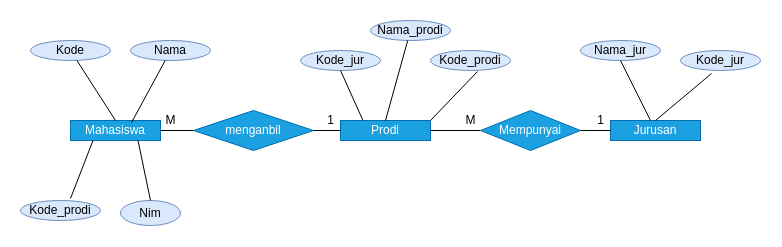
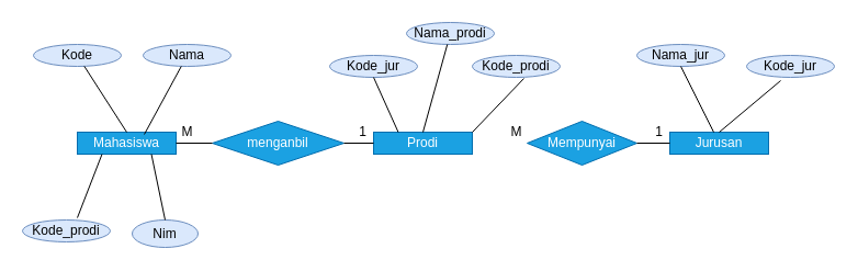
  <mxCell id="0" />
  <mxCell id="1" parent="0" />
  <mxCell id="2" value="Mahasiswa" style="rounded=0;whiteSpace=wrap;html=1;fillColor=#1ba1e2;strokeColor=#006EAF;fontColor=#ffffff;" parent="1" vertex="1"><mxGeometry x="70" y="120" width="90" height="20" as="geometry" /></mxCell>
  <mxCell id="3" value="Prodi" style="rounded=0;whiteSpace=wrap;html=1;fillColor=#1ba1e2;strokeColor=#006EAF;fontColor=#ffffff;" parent="1" vertex="1"><mxGeometry x="340" y="120" width="90" height="20" as="geometry" /></mxCell>
  <mxCell id="4" value="menganbil" style="rhombus;whiteSpace=wrap;html=1;fillColor=#1ba1e2;strokeColor=#006EAF;fontColor=#ffffff;" parent="1" vertex="1"><mxGeometry x="193" y="110" width="120" height="40" as="geometry" /></mxCell>
  <mxCell id="5" value="Kode_prodi" style="ellipse;whiteSpace=wrap;html=1;fillColor=#dae8fc;strokeColor=#6c8ebf;" parent="1" vertex="1"><mxGeometry x="20" y="200" width="80" height="20" as="geometry" /></mxCell>
  <mxCell id="6" value="Nim" style="ellipse;whiteSpace=wrap;html=1;fillColor=#dae8fc;strokeColor=#6c8ebf;" parent="1" vertex="1"><mxGeometry x="120" y="200" width="60" height="25" as="geometry" /></mxCell>
  <mxCell id="7" value="Kode" style="ellipse;whiteSpace=wrap;html=1;fillColor=#dae8fc;strokeColor=#6c8ebf;" parent="1" vertex="1"><mxGeometry x="30" y="40" width="80" height="20" as="geometry" /></mxCell>
  <mxCell id="8" value="" style="endArrow=none;html=1;exitX=0.5;exitY=0;exitDx=0;exitDy=0;" parent="1" source="2" target="7" edge="1"><mxGeometry width="50" height="50" relative="1" as="geometry"><mxPoint x="200" y="170" as="sourcePoint" /><mxPoint x="134" y="82" as="targetPoint" /></mxGeometry></mxCell>
  <mxCell id="9" value="" style="endArrow=none;html=1;entryX=0.625;entryY=-0.1;entryDx=0;entryDy=0;exitX=0.25;exitY=1;exitDx=0;exitDy=0;entryPerimeter=0;" parent="1" source="2" target="5" edge="1"><mxGeometry width="50" height="50" relative="1" as="geometry"><mxPoint x="20" y="210" as="sourcePoint" /><mxPoint x="70" y="160" as="targetPoint" /></mxGeometry></mxCell>
  <mxCell id="10" value="" style="endArrow=none;html=1;exitX=0.75;exitY=1;exitDx=0;exitDy=0;entryX=0.5;entryY=0;entryDx=0;entryDy=0;" parent="1" source="2" target="6" edge="1"><mxGeometry width="50" height="50" relative="1" as="geometry"><mxPoint x="340" y="210" as="sourcePoint" /><mxPoint x="390" y="160" as="targetPoint" /></mxGeometry></mxCell>
  <mxCell id="11" value="" style="endArrow=none;html=1;exitX=1;exitY=0.5;exitDx=0;exitDy=0;entryX=0;entryY=0.5;entryDx=0;entryDy=0;" parent="1" source="2" target="4" edge="1"><mxGeometry width="50" height="50" relative="1" as="geometry"><mxPoint x="270" y="250" as="sourcePoint" /><mxPoint x="320" y="200" as="targetPoint" /></mxGeometry></mxCell>
  <mxCell id="12" value="Nama" style="ellipse;whiteSpace=wrap;html=1;fillColor=#dae8fc;strokeColor=#6c8ebf;" parent="1" vertex="1"><mxGeometry x="130" y="40" width="80" height="20" as="geometry" /></mxCell>
  <mxCell id="13" value="" style="endArrow=none;html=1;entryX=0.678;entryY=0.1;entryDx=0;entryDy=0;entryPerimeter=0;" parent="1" source="12" target="2" edge="1"><mxGeometry width="50" height="50" relative="1" as="geometry"><mxPoint x="340" y="210" as="sourcePoint" /><mxPoint x="390" y="160" as="targetPoint" /></mxGeometry></mxCell>
  <mxCell id="14" value="" style="endArrow=none;html=1;exitX=1;exitY=0.5;exitDx=0;exitDy=0;entryX=0;entryY=0.5;entryDx=0;entryDy=0;" parent="1" source="4" target="3" edge="1"><mxGeometry width="50" height="50" relative="1" as="geometry"><mxPoint x="380" y="210" as="sourcePoint" /><mxPoint x="380" y="130" as="targetPoint" /></mxGeometry></mxCell>
  <mxCell id="15" value="Kode_jur" style="ellipse;whiteSpace=wrap;html=1;fillColor=#dae8fc;strokeColor=#6c8ebf;" parent="1" vertex="1"><mxGeometry x="300" y="50" width="80" height="20" as="geometry" /></mxCell>
  <mxCell id="16" value="Nama_prodi" style="ellipse;whiteSpace=wrap;html=1;fillColor=#dae8fc;strokeColor=#6c8ebf;" parent="1" vertex="1"><mxGeometry x="370" y="20" width="80" height="20" as="geometry" /></mxCell>
  <mxCell id="17" value="Kode_prodi" style="ellipse;whiteSpace=wrap;html=1;fillColor=#dae8fc;strokeColor=#6c8ebf;" parent="1" vertex="1"><mxGeometry x="430" y="50" width="80" height="20" as="geometry" /></mxCell>
  <mxCell id="18" value="Mempunyai" style="rhombus;whiteSpace=wrap;html=1;fillColor=#1ba1e2;strokeColor=#006EAF;fontColor=#ffffff;" parent="1" vertex="1"><mxGeometry x="480" y="110" width="100" height="40" as="geometry" /></mxCell>
  <mxCell id="19" value="Jurusan" style="rounded=0;whiteSpace=wrap;html=1;fillColor=#1ba1e2;strokeColor=#006EAF;fontColor=#ffffff;" parent="1" vertex="1"><mxGeometry x="610" y="120" width="90" height="20" as="geometry" /></mxCell>
  <mxCell id="20" value="Nama_jur" style="ellipse;whiteSpace=wrap;html=1;fillColor=#dae8fc;strokeColor=#6c8ebf;" parent="1" vertex="1"><mxGeometry x="580" y="40" width="80" height="20" as="geometry" /></mxCell>
  <mxCell id="21" value="Kode_jur" style="ellipse;whiteSpace=wrap;html=1;fillColor=#dae8fc;strokeColor=#6c8ebf;" parent="1" vertex="1"><mxGeometry x="680" y="50" width="80" height="20" as="geometry" /></mxCell>
  <mxCell id="22" value="" style="endArrow=none;html=1;entryX=0.25;entryY=0;entryDx=0;entryDy=0;exitX=0.5;exitY=1;exitDx=0;exitDy=0;" parent="1" source="15" target="3" edge="1"><mxGeometry width="50" height="50" relative="1" as="geometry"><mxPoint x="290" y="240" as="sourcePoint" /><mxPoint x="340" y="190" as="targetPoint" /></mxGeometry></mxCell>
  <mxCell id="23" value="" style="endArrow=none;html=1;entryX=0.5;entryY=0;entryDx=0;entryDy=0;" parent="1" source="16" target="3" edge="1"><mxGeometry width="50" height="50" relative="1" as="geometry"><mxPoint x="400" y="90" as="sourcePoint" /><mxPoint x="422.5" y="140" as="targetPoint" /></mxGeometry></mxCell>
  <mxCell id="24" value="" style="endArrow=none;html=1;exitX=0.588;exitY=1.05;exitDx=0;exitDy=0;exitPerimeter=0;" parent="1" source="17" edge="1"><mxGeometry width="50" height="50" relative="1" as="geometry"><mxPoint x="420" y="70" as="sourcePoint" /><mxPoint x="430" y="120" as="targetPoint" /></mxGeometry></mxCell>
  <mxCell id="25" value="" style="endArrow=none;html=1;entryX=0.5;entryY=1;entryDx=0;entryDy=0;" parent="1" source="19" target="20" edge="1"><mxGeometry width="50" height="50" relative="1" as="geometry"><mxPoint x="420" y="240" as="sourcePoint" /><mxPoint x="470" y="190" as="targetPoint" /></mxGeometry></mxCell>
  <mxCell id="26" value="" style="endArrow=none;html=1;entryX=0.5;entryY=0;entryDx=0;entryDy=0;exitX=0.388;exitY=1.15;exitDx=0;exitDy=0;exitPerimeter=0;" parent="1" source="21" target="19" edge="1"><mxGeometry width="50" height="50" relative="1" as="geometry"><mxPoint x="710" y="90" as="sourcePoint" /><mxPoint x="687.771" y="170.024" as="targetPoint" /></mxGeometry></mxCell>
- <mxCell id="27" value="" style="endArrow=none;html=1;entryX=1;entryY=0.5;entryDx=0;entryDy=0;exitX=0;exitY=0.5;exitDx=0;exitDy=0;" parent="1" source="18" target="3" edge="1"><mxGeometry width="50" height="50" relative="1" as="geometry"><mxPoint x="530" y="180" as="sourcePoint" /><mxPoint x="507.771" y="260.024" as="targetPoint" /></mxGeometry></mxCell>
  <mxCell id="28" value="" style="endArrow=none;html=1;entryX=0;entryY=0.5;entryDx=0;entryDy=0;exitX=1;exitY=0.5;exitDx=0;exitDy=0;" parent="1" source="18" target="19" edge="1"><mxGeometry width="50" height="50" relative="1" as="geometry"><mxPoint x="540" y="210" as="sourcePoint" /><mxPoint x="517.771" y="290.024" as="targetPoint" /></mxGeometry></mxCell>
  <mxCell id="29" value="M" style="text;html=1;align=center;verticalAlign=middle;resizable=0;points=[];autosize=1;" vertex="1" parent="1"><mxGeometry x="155" y="110" width="30" height="20" as="geometry" /></mxCell>
  <mxCell id="30" value="1" style="text;html=1;align=center;verticalAlign=middle;resizable=0;points=[];autosize=1;" vertex="1" parent="1"><mxGeometry x="320" y="110" width="20" height="20" as="geometry" /></mxCell>
  <mxCell id="31" value="M" style="text;html=1;align=center;verticalAlign=middle;resizable=0;points=[];autosize=1;" vertex="1" parent="1"><mxGeometry x="455" y="110" width="30" height="20" as="geometry" /></mxCell>
  <mxCell id="32" value="1" style="text;html=1;align=center;verticalAlign=middle;resizable=0;points=[];autosize=1;" vertex="1" parent="1"><mxGeometry x="590" y="110" width="20" height="20" as="geometry" /></mxCell>
